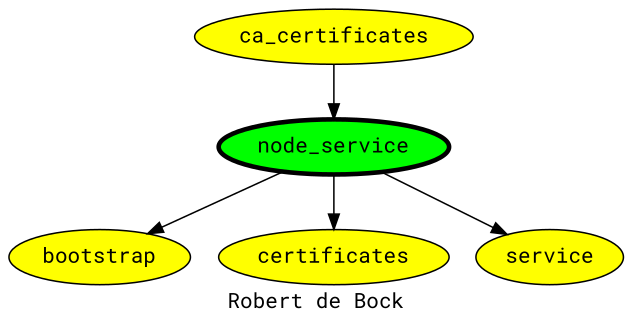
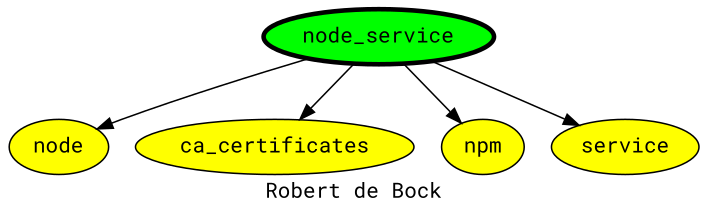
  digraph {
    fontname="Roboto Mono"
    label="Robert de Bock"
    seprank=3
    node [fillcolor=yellow fontname="Roboto Mono" style=filled]
    edge [fontname="Roboto Mono"]
    n1 [fillcolor=green label=node_service penwidth=3]
-   bootstrap
+   bootstrap [label="node"]
    ca_certificates
-   npm [label=certificates]
+   npm
    service
    n1 -> bootstrap
-   ca_certificates -> n1
+   n1 -> ca_certificates
    n1 -> npm
    n1 -> service
  }
